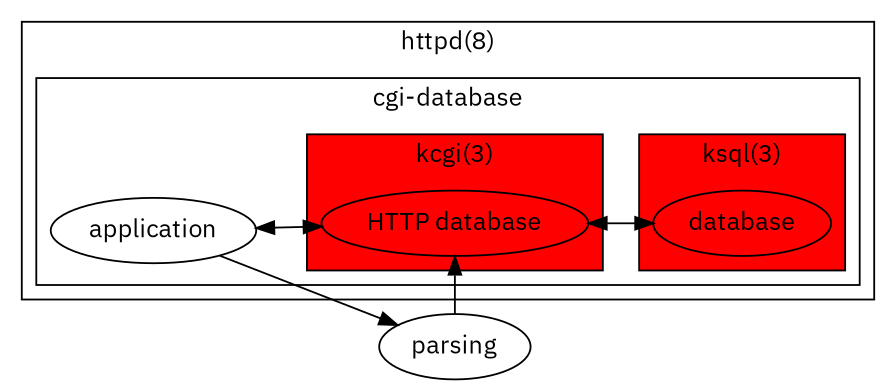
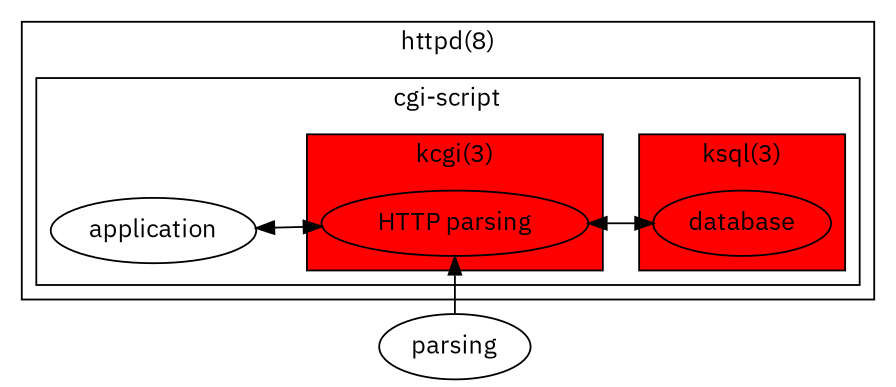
  digraph {
    fontname="IBM Plex Sans"
    rankdir=LR
    node [fontname="IBM Plex Sans"]
    edge [fontname="IBM Plex Sans"]
-   n1 [label="HTTP database"]
+   n1 [label="HTTP parsing"]
    n2 [label=database]
    n3 [label=application]
    n4 [label=parsing]
    subgraph cluster_1 {
      label="httpd(8)"
      subgraph cluster_2 {
        bgcolor=white
-       label="cgi-database"
+       label="cgi-script"
        n3
        subgraph cluster_3 {
          bgcolor=red
          label="kcgi(3)"
          n1
        }
        subgraph cluster_4 {
          bgcolor=red
          label="ksql(3)"
          n2
        }
      }
    }
    n1 -> n2 [dir=both]
    n3 -> n1 [dir=both]
-   n3 -> n4
    n4 -> n1
  }
